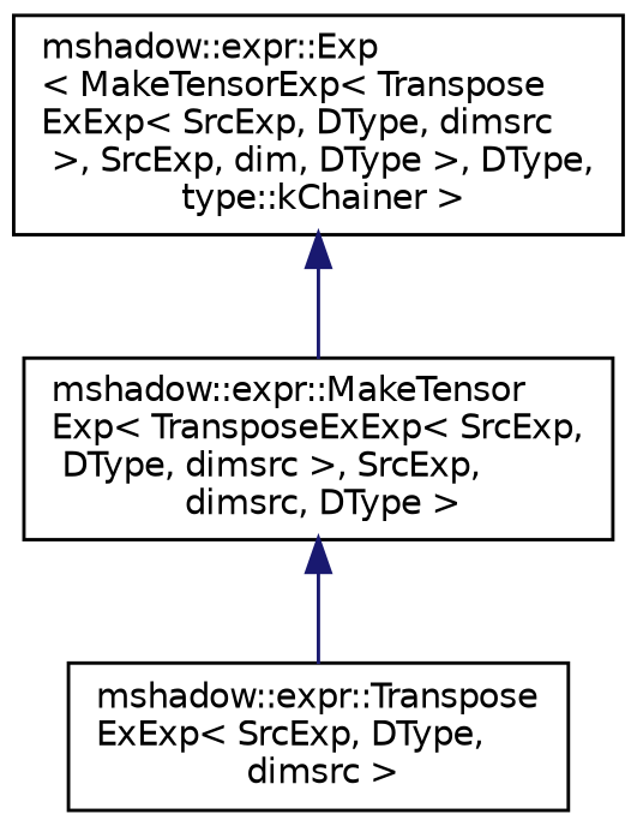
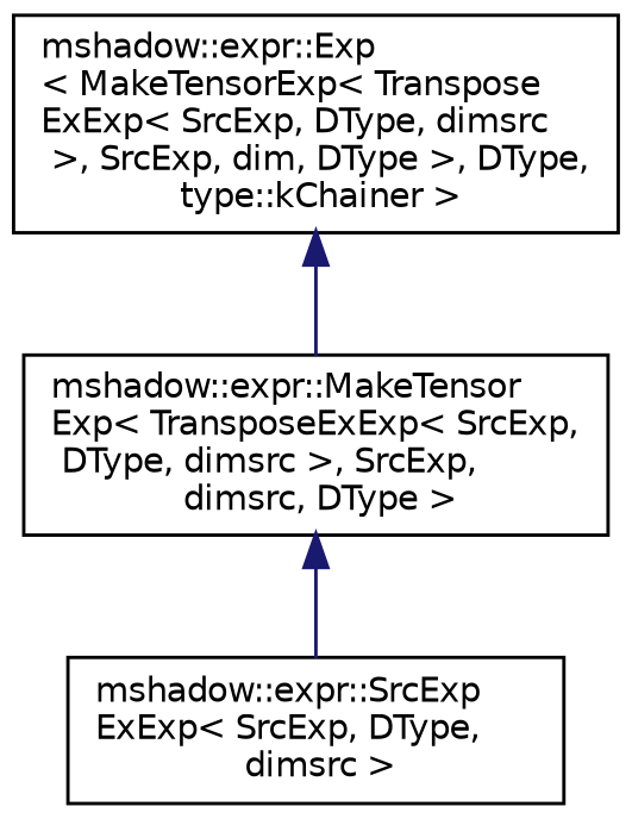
  digraph {
    rankdir=TB
    node [color=black fillcolor=white fontname=Helvetica fontsize=10 shape=record style=filled]
    edge [color=midnightblue dir=back fontname=Helvetica fontsize=10 labelfontname=Helvetica labelfontsize=10 style=solid]
    n1 [height=0.2 label="mshadow::expr::Exp\l\< MakeTensorExp\< Transpose\lExExp\< SrcExp, DType, dimsrc\l \>, SrcExp, dim, DType \>, DType,\l type::kChainer \>" width=0.4]
    n2 [height=0.2 label="mshadow::expr::MakeTensor\lExp\< TransposeExExp\< SrcExp,\l DType, dimsrc \>, SrcExp,\l dimsrc, DType \>" width=0.4]
-   n3 [height=0.2 label="mshadow::expr::Transpose\lExExp\< SrcExp, DType,\l dimsrc \>" width=0.4]
+   n3 [height=0.2 label="mshadow::expr::SrcExp\lExExp\< SrcExp, DType,\l dimsrc \>" width=0.4]
    n1 -> n2
    n2 -> n3
  }
